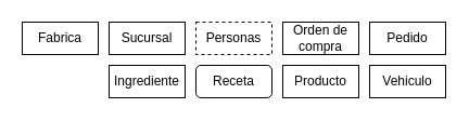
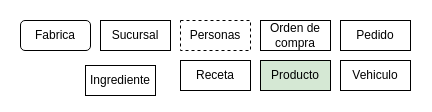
  <mxCell id="0" />
  <mxCell id="1" parent="0" />
- <mxCell id="2" value="Fabrica" style="whiteSpace=wrap;html=1;align=center;" vertex="1" parent="1"><mxGeometry x="20" y="20" width="70" height="30" as="geometry" /></mxCell>
+ <mxCell id="2" value="Fabrica" style="whiteSpace=wrap;html=1;align=center;rounded=1;" vertex="1" parent="1"><mxGeometry x="20" y="20" width="70" height="30" as="geometry" /></mxCell>
  <mxCell id="3" value="Sucursal" style="whiteSpace=wrap;html=1;align=center;" vertex="1" parent="1"><mxGeometry x="100" y="20" width="70" height="30" as="geometry" /></mxCell>
  <mxCell id="4" value="Personas" style="whiteSpace=wrap;html=1;align=center;dashed=1;" vertex="1" parent="1"><mxGeometry x="180" y="20" width="70" height="30" as="geometry" /></mxCell>
  <mxCell id="5" value="Orden de compra" style="whiteSpace=wrap;html=1;align=center;" vertex="1" parent="1"><mxGeometry x="260" y="20" width="70" height="30" as="geometry" /></mxCell>
  <mxCell id="6" value="Pedido" style="whiteSpace=wrap;html=1;align=center;" vertex="1" parent="1"><mxGeometry x="340" y="20" width="70" height="30" as="geometry" /></mxCell>
- <mxCell id="7" value="Ingrediente" style="whiteSpace=wrap;html=1;align=center;" vertex="1" parent="1"><mxGeometry x="100" y="60" width="70" height="30" as="geometry" /></mxCell>
- <mxCell id="8" value="Receta" style="whiteSpace=wrap;html=1;align=center;rounded=1;" vertex="1" parent="1"><mxGeometry x="180" y="60" width="70" height="30" as="geometry" /></mxCell>
- <mxCell id="9" value="Producto" style="whiteSpace=wrap;html=1;align=center;" vertex="1" parent="1"><mxGeometry x="260" y="60" width="70" height="30" as="geometry" /></mxCell>
+ <mxCell id="7" value="Ingrediente" style="whiteSpace=wrap;html=1;align=center;" vertex="1" parent="1"><mxGeometry x="85" y="65" width="70" height="30" as="geometry" /></mxCell>
+ <mxCell id="8" value="Receta" style="whiteSpace=wrap;html=1;align=center;" vertex="1" parent="1"><mxGeometry x="180" y="60" width="70" height="30" as="geometry" /></mxCell>
+ <mxCell id="9" value="Producto" style="whiteSpace=wrap;html=1;align=center;fillColor=#d5e8d4;" vertex="1" parent="1"><mxGeometry x="260" y="60" width="70" height="30" as="geometry" /></mxCell>
  <mxCell id="10" value="Vehiculo" style="whiteSpace=wrap;html=1;align=center;" vertex="1" parent="1"><mxGeometry x="340" y="60" width="70" height="30" as="geometry" /></mxCell>
